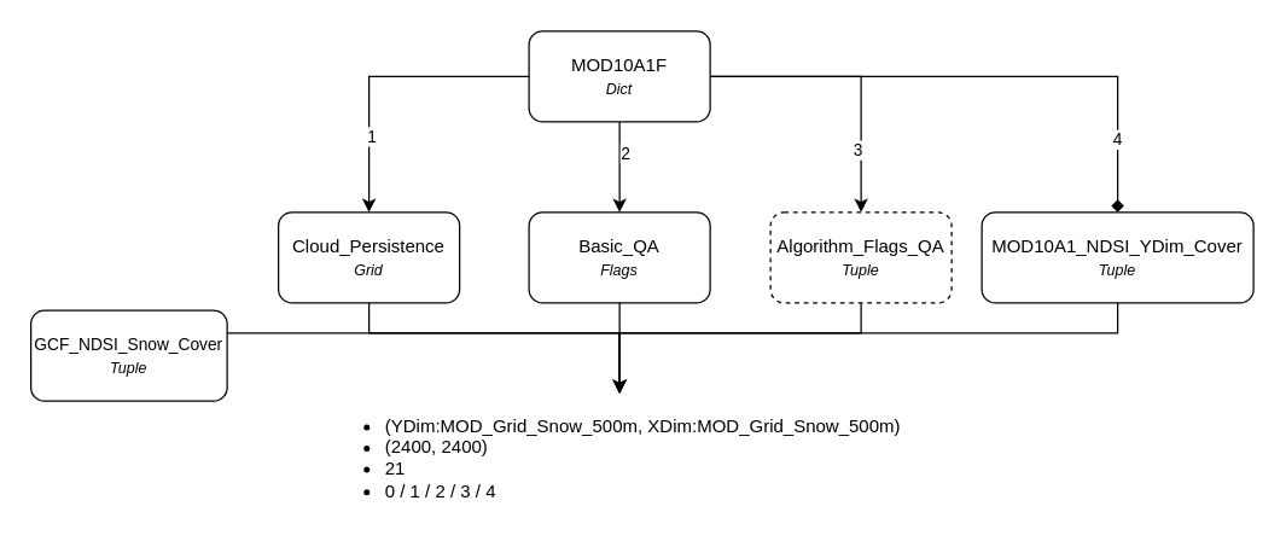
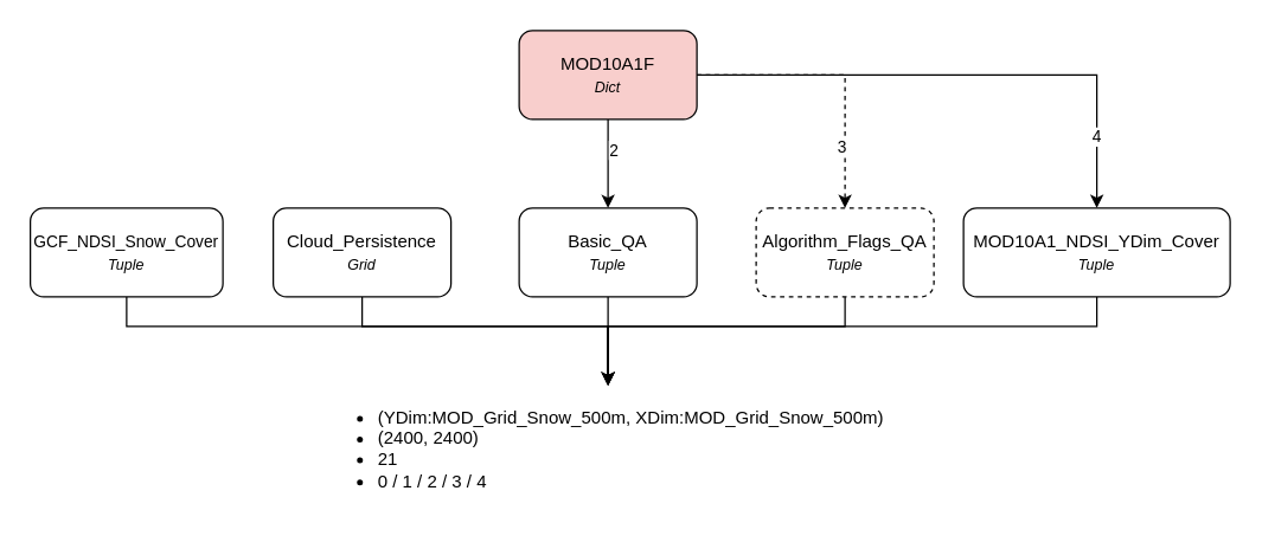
  <mxCell id="0" />
  <mxCell id="1" parent="0" />
- <mxCell id="2" style="edgeStyle=orthogonalEdgeStyle;rounded=0;orthogonalLoop=1;jettySize=auto;html=1;entryX=0.5;entryY=0;entryDx=0;entryDy=0;" parent="1" source="10" target="14" edge="1"><mxGeometry relative="1" as="geometry" /></mxCell>
- <mxCell id="3" value="1" style="edgeLabel;html=1;align=center;verticalAlign=middle;resizable=0;points=[];" parent="2" vertex="1" connectable="0"><mxGeometry x="0.478" y="1" relative="1" as="geometry"><mxPoint as="offset" /></mxGeometry></mxCell>
  <mxCell id="4" style="edgeStyle=orthogonalEdgeStyle;rounded=0;orthogonalLoop=1;jettySize=auto;html=1;entryX=0.5;entryY=0;entryDx=0;entryDy=0;" parent="1" source="10" target="16" edge="1"><mxGeometry relative="1" as="geometry" /></mxCell>
  <mxCell id="5" value="2" style="edgeLabel;html=1;align=center;verticalAlign=middle;resizable=0;points=[];" parent="4" vertex="1" connectable="0"><mxGeometry x="-0.34" y="3" relative="1" as="geometry"><mxPoint as="offset" /></mxGeometry></mxCell>
- <mxCell id="6" style="edgeStyle=orthogonalEdgeStyle;rounded=0;orthogonalLoop=1;jettySize=auto;html=1;entryX=0.5;entryY=0;entryDx=0;entryDy=0;" parent="1" source="10" target="18" edge="1"><mxGeometry relative="1" as="geometry" /></mxCell>
+ <mxCell id="6" style="edgeStyle=orthogonalEdgeStyle;rounded=0;orthogonalLoop=1;jettySize=auto;html=1;entryX=0.5;entryY=0;entryDx=0;entryDy=0;dashed=1;" parent="1" source="10" target="18" edge="1"><mxGeometry relative="1" as="geometry" /></mxCell>
  <mxCell id="7" value="3" style="edgeLabel;html=1;align=center;verticalAlign=middle;resizable=0;points=[];" parent="6" vertex="1" connectable="0"><mxGeometry x="0.556" y="-3" relative="1" as="geometry"><mxPoint as="offset" /></mxGeometry></mxCell>
- <mxCell id="8" style="edgeStyle=orthogonalEdgeStyle;rounded=0;orthogonalLoop=1;jettySize=auto;html=1;entryX=0.5;entryY=0;entryDx=0;entryDy=0;endArrow=diamond;" parent="1" source="10" target="20" edge="1"><mxGeometry relative="1" as="geometry" /></mxCell>
+ <mxCell id="8" style="edgeStyle=orthogonalEdgeStyle;rounded=0;orthogonalLoop=1;jettySize=auto;html=1;entryX=0.5;entryY=0;entryDx=0;entryDy=0;" parent="1" source="10" target="20" edge="1"><mxGeometry relative="1" as="geometry" /></mxCell>
  <mxCell id="9" value="4" style="edgeLabel;html=1;align=center;verticalAlign=middle;resizable=0;points=[];" parent="8" vertex="1" connectable="0"><mxGeometry x="0.725" y="-1" relative="1" as="geometry"><mxPoint as="offset" /></mxGeometry></mxCell>
- <mxCell id="10" value="MOD10A1F&lt;div&gt;&lt;font size=&quot;1&quot;&gt;&lt;i&gt;Dict&lt;/i&gt;&lt;/font&gt;&lt;/div&gt;" style="rounded=1;whiteSpace=wrap;html=1;" parent="1" vertex="1"><mxGeometry x="350" y="20" width="120" height="60" as="geometry" /></mxCell>
+ <mxCell id="10" value="MOD10A1F&lt;div&gt;&lt;font size=&quot;1&quot;&gt;&lt;i&gt;Dict&lt;/i&gt;&lt;/font&gt;&lt;/div&gt;" style="rounded=1;whiteSpace=wrap;html=1;fillColor=#f8cecc;" parent="1" vertex="1"><mxGeometry x="350" y="20" width="120" height="60" as="geometry" /></mxCell>
  <mxCell id="11" style="edgeStyle=orthogonalEdgeStyle;rounded=0;orthogonalLoop=1;jettySize=auto;html=1;entryX=0.5;entryY=0;entryDx=0;entryDy=0;" edge="1" parent="1" source="12" target="21"><mxGeometry relative="1" as="geometry"><Array as="points"><mxPoint x="85" y="220" /><mxPoint x="410" y="220" /></Array></mxGeometry></mxCell>
- <mxCell id="12" value="&lt;font style=&quot;font-size: 11px;&quot;&gt;GCF_NDSI_Snow_Cover&lt;/font&gt;&lt;div&gt;&lt;font size=&quot;1&quot; style=&quot;&quot;&gt;&lt;i&gt;Tuple&lt;/i&gt;&lt;/font&gt;&lt;/div&gt;" style="rounded=1;whiteSpace=wrap;html=1;" parent="1" vertex="1"><mxGeometry x="20" y="205" width="130" height="60" as="geometry" /></mxCell>
+ <mxCell id="12" value="&lt;font style=&quot;font-size: 11px;&quot;&gt;GCF_NDSI_Snow_Cover&lt;/font&gt;&lt;div&gt;&lt;font size=&quot;1&quot; style=&quot;&quot;&gt;&lt;i&gt;Tuple&lt;/i&gt;&lt;/font&gt;&lt;/div&gt;" style="rounded=1;whiteSpace=wrap;html=1;" parent="1" vertex="1"><mxGeometry x="20" y="140" width="130" height="60" as="geometry" /></mxCell>
  <mxCell id="13" style="edgeStyle=orthogonalEdgeStyle;rounded=0;orthogonalLoop=1;jettySize=auto;html=1;exitX=0.5;exitY=1;exitDx=0;exitDy=0;" edge="1" parent="1" source="14" target="21"><mxGeometry relative="1" as="geometry"><Array as="points"><mxPoint x="244" y="220" /><mxPoint x="410" y="220" /></Array></mxGeometry></mxCell>
  <mxCell id="14" value="Cloud_Persistence&lt;div&gt;&lt;font size=&quot;1&quot;&gt;&lt;i&gt;Grid&lt;/i&gt;&lt;/font&gt;&lt;/div&gt;" style="rounded=1;whiteSpace=wrap;html=1;" parent="1" vertex="1"><mxGeometry x="184" y="140" width="120" height="60" as="geometry" /></mxCell>
  <mxCell id="15" style="edgeStyle=orthogonalEdgeStyle;rounded=0;orthogonalLoop=1;jettySize=auto;html=1;" edge="1" parent="1" source="16" target="21"><mxGeometry relative="1" as="geometry" /></mxCell>
- <mxCell id="16" value="Basic_QA&lt;div&gt;&lt;font style=&quot;font-size: 10px;&quot;&gt;&lt;i&gt;Flags&lt;/i&gt;&lt;/font&gt;&lt;/div&gt;" style="rounded=1;whiteSpace=wrap;html=1;" parent="1" vertex="1"><mxGeometry x="350" y="140" width="120" height="60" as="geometry" /></mxCell>
+ <mxCell id="16" value="Basic_QA&lt;div&gt;&lt;font style=&quot;font-size: 10px;&quot;&gt;&lt;i&gt;Tuple&lt;/i&gt;&lt;/font&gt;&lt;/div&gt;" style="rounded=1;whiteSpace=wrap;html=1;" parent="1" vertex="1"><mxGeometry x="350" y="140" width="120" height="60" as="geometry" /></mxCell>
  <mxCell id="17" style="edgeStyle=orthogonalEdgeStyle;rounded=0;orthogonalLoop=1;jettySize=auto;html=1;" edge="1" parent="1" source="18" target="21"><mxGeometry relative="1" as="geometry"><Array as="points"><mxPoint x="570" y="220" /><mxPoint x="410" y="220" /></Array></mxGeometry></mxCell>
  <mxCell id="18" value="Algorithm_Flags_QA&lt;div&gt;&lt;font style=&quot;font-size: 10px;&quot;&gt;&lt;i&gt;Tuple&lt;/i&gt;&lt;/font&gt;&lt;/div&gt;" style="rounded=1;whiteSpace=wrap;html=1;dashed=1;" parent="1" vertex="1"><mxGeometry x="510" y="140" width="120" height="60" as="geometry" /></mxCell>
  <mxCell id="19" style="edgeStyle=orthogonalEdgeStyle;rounded=0;orthogonalLoop=1;jettySize=auto;html=1;" edge="1" parent="1" source="20" target="21"><mxGeometry relative="1" as="geometry"><Array as="points"><mxPoint x="740" y="220" /><mxPoint x="410" y="220" /></Array></mxGeometry></mxCell>
  <mxCell id="20" value="MOD10A1_NDSI_YDim_Cover&lt;div&gt;&lt;font size=&quot;1&quot;&gt;&lt;i&gt;Tuple&lt;/i&gt;&lt;/font&gt;&lt;/div&gt;" style="rounded=1;whiteSpace=wrap;html=1;" parent="1" vertex="1"><mxGeometry x="650" y="140" width="180" height="60" as="geometry" /></mxCell>
  <mxCell id="21" value="&lt;ul&gt;&lt;li&gt;(YDim:MOD_Grid_Snow_500m, XDim:MOD_Grid_Snow_500m)&lt;/li&gt;&lt;li&gt;(2400, 2400)&lt;/li&gt;&lt;li&gt;21&lt;/li&gt;&lt;li&gt;0 / 1 / 2 / 3 / 4&lt;/li&gt;&lt;/ul&gt;" style="text;strokeColor=none;fillColor=none;html=1;whiteSpace=wrap;verticalAlign=middle;overflow=hidden;" vertex="1" parent="1"><mxGeometry x="212.5" y="260" width="395" height="80" as="geometry" /></mxCell>
